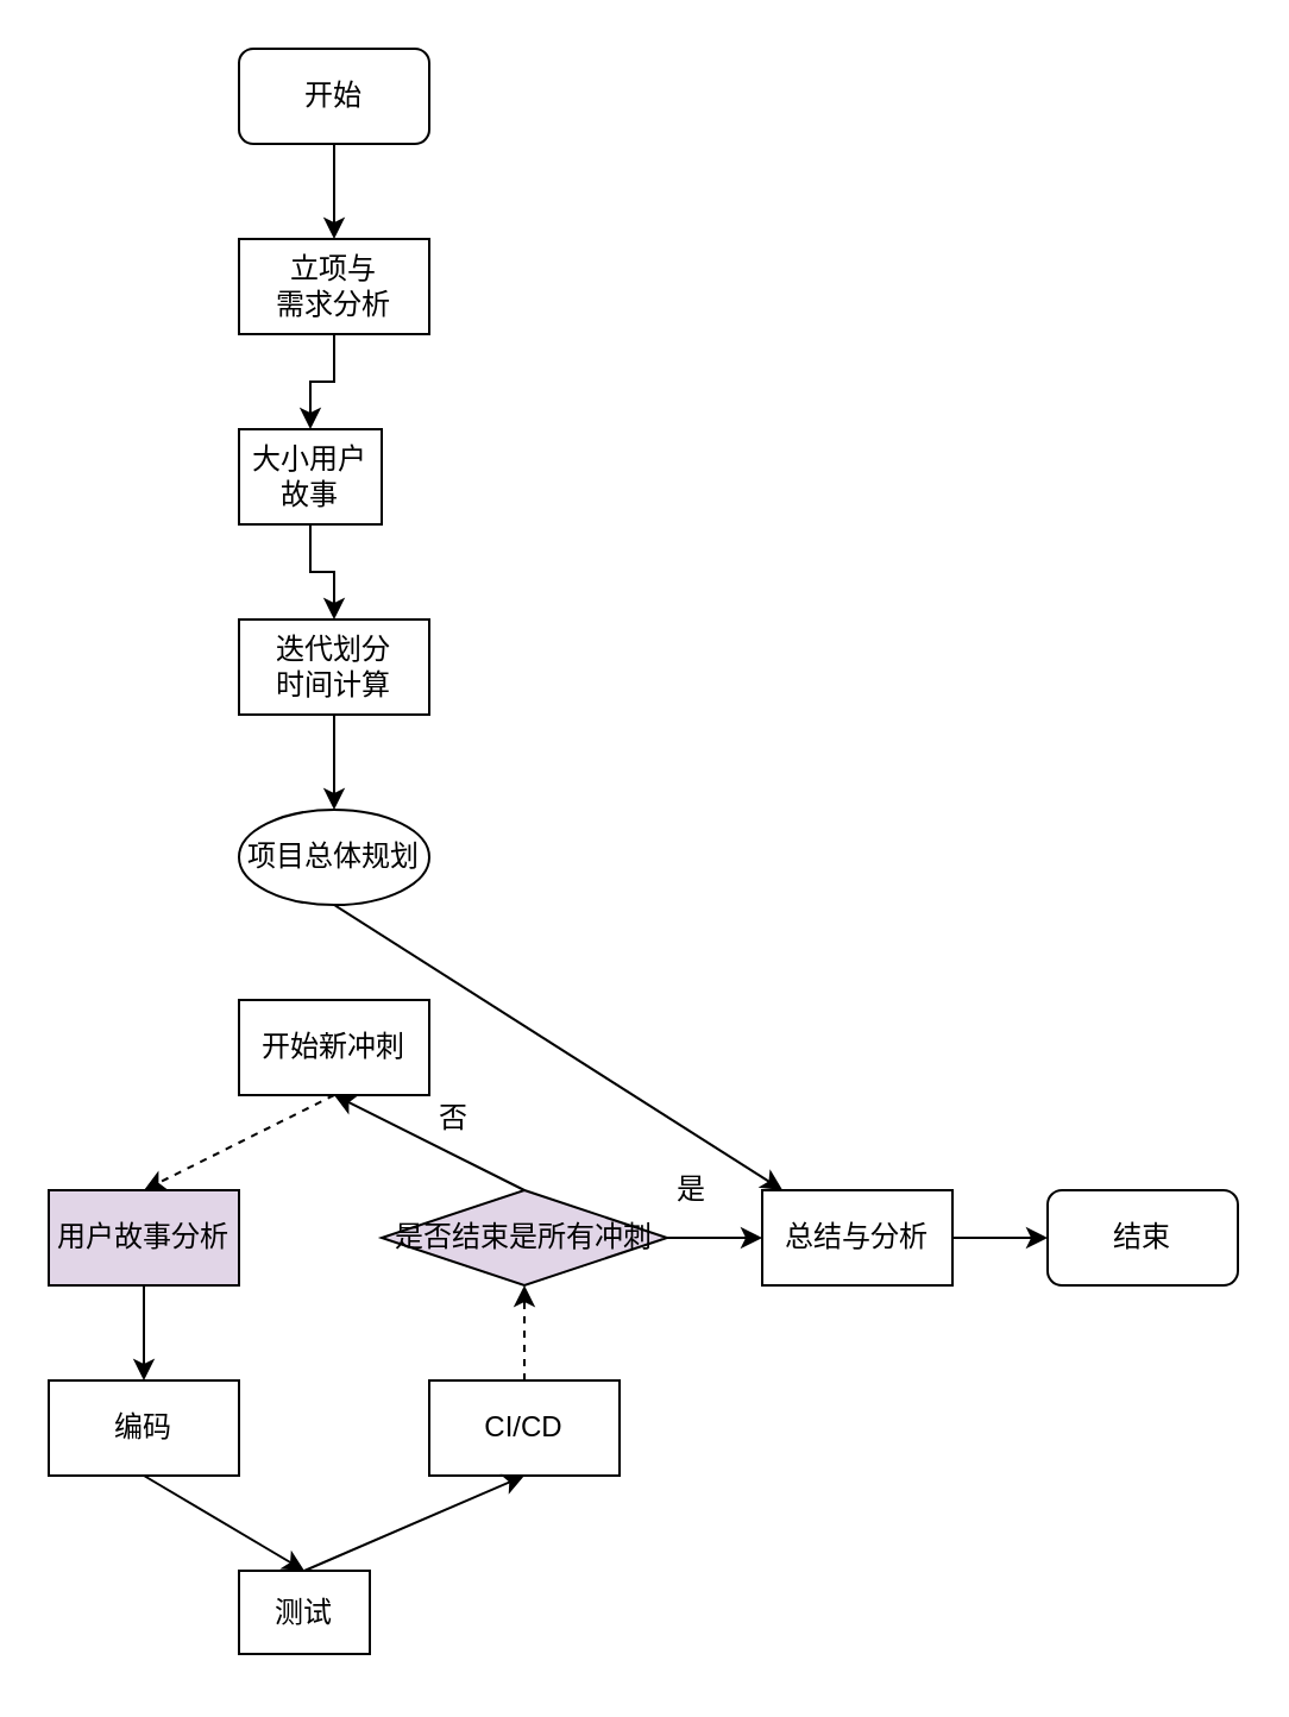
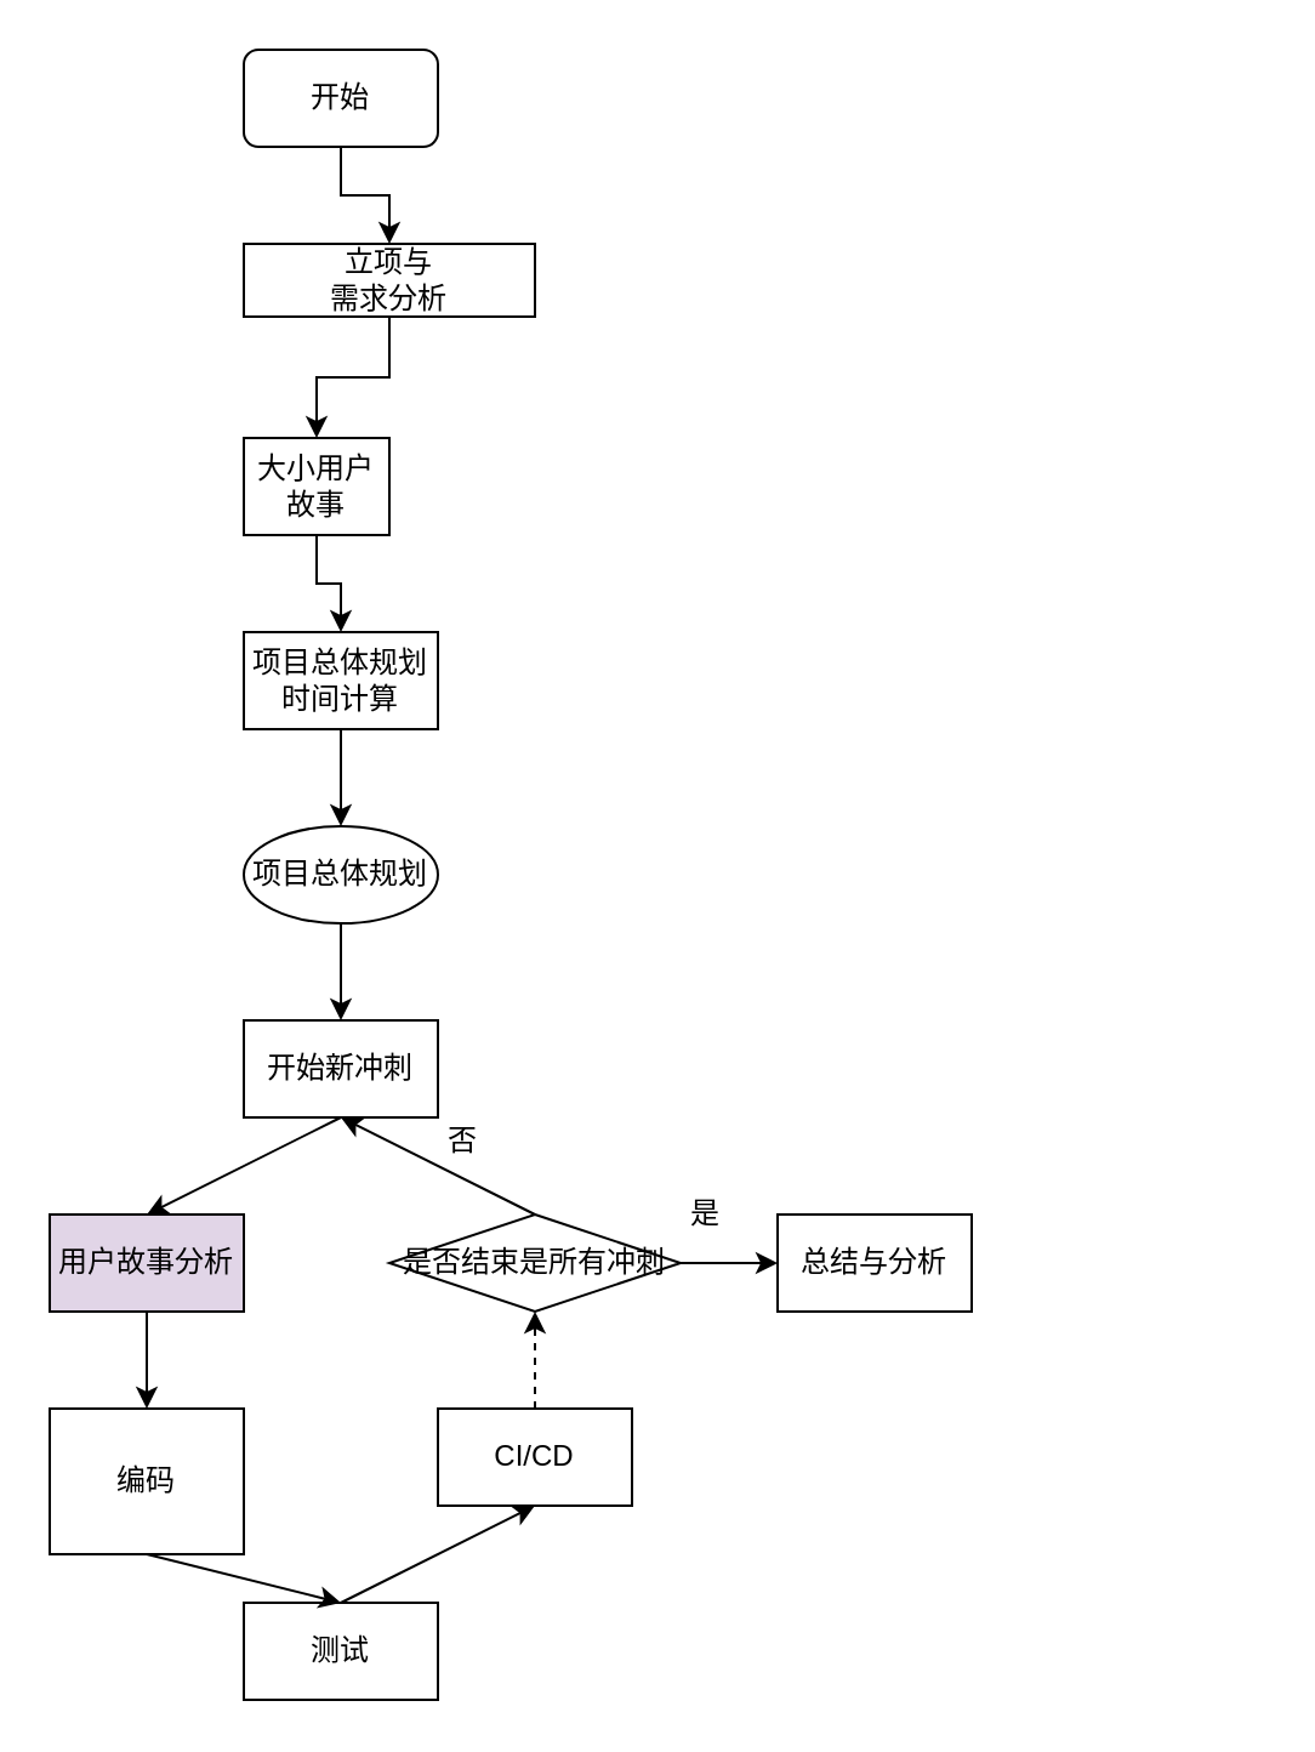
  <mxCell id="0" />
  <mxCell id="1" parent="0" />
  <mxCell id="2" value="" style="edgeStyle=orthogonalEdgeStyle;rounded=0;orthogonalLoop=1;jettySize=auto;html=1;" parent="1" source="3" target="5" edge="1"><mxGeometry relative="1" as="geometry" /></mxCell>
  <mxCell id="3" value="开始" style="rounded=1;whiteSpace=wrap;html=1;" parent="1" vertex="1"><mxGeometry x="100" y="20" width="80" height="40" as="geometry" /></mxCell>
  <mxCell id="4" value="" style="edgeStyle=orthogonalEdgeStyle;rounded=0;orthogonalLoop=1;jettySize=auto;html=1;" parent="1" source="5" target="7" edge="1"><mxGeometry relative="1" as="geometry" /></mxCell>
- <mxCell id="5" value="立项与&lt;br&gt;需求分析" style="rounded=0;whiteSpace=wrap;html=1;" parent="1" vertex="1"><mxGeometry x="100" y="100" width="80" height="40" as="geometry" /></mxCell>
+ <mxCell id="5" value="立项与&lt;br&gt;需求分析" style="rounded=0;whiteSpace=wrap;html=1;" parent="1" vertex="1"><mxGeometry x="100" y="100" width="120" height="30" as="geometry" /></mxCell>
  <mxCell id="6" value="" style="edgeStyle=orthogonalEdgeStyle;rounded=0;orthogonalLoop=1;jettySize=auto;html=1;" parent="1" source="7" target="9" edge="1"><mxGeometry relative="1" as="geometry" /></mxCell>
  <mxCell id="7" value="大小用户故事" style="rounded=0;whiteSpace=wrap;html=1;" parent="1" vertex="1"><mxGeometry x="100" y="180" width="60" height="40" as="geometry" /></mxCell>
  <mxCell id="8" value="" style="edgeStyle=orthogonalEdgeStyle;rounded=0;orthogonalLoop=1;jettySize=auto;html=1;" edge="1" parent="1" source="9" target="28"><mxGeometry relative="1" as="geometry" /></mxCell>
- <mxCell id="9" value="迭代划分&lt;br&gt;时间计算" style="rounded=0;whiteSpace=wrap;html=1;" parent="1" vertex="1"><mxGeometry x="100" y="260" width="80" height="40" as="geometry" /></mxCell>
+ <mxCell id="9" value="项目总体规划&lt;br&gt;时间计算" style="rounded=0;whiteSpace=wrap;html=1;" parent="1" vertex="1"><mxGeometry x="100" y="260" width="80" height="40" as="geometry" /></mxCell>
  <mxCell id="10" value="开始新冲刺" style="rounded=0;whiteSpace=wrap;html=1;" parent="1" vertex="1"><mxGeometry x="100" y="420" width="80" height="40" as="geometry" /></mxCell>
  <mxCell id="11" value="" style="edgeStyle=orthogonalEdgeStyle;rounded=0;orthogonalLoop=1;jettySize=auto;html=1;" parent="1" source="12" target="13" edge="1"><mxGeometry relative="1" as="geometry" /></mxCell>
  <mxCell id="12" value="用户故事分析" style="rounded=0;whiteSpace=wrap;html=1;fillColor=#e1d5e7;" parent="1" vertex="1"><mxGeometry x="20" y="500" width="80" height="40" as="geometry" /></mxCell>
- <mxCell id="13" value="编码" style="rounded=0;whiteSpace=wrap;html=1;" parent="1" vertex="1"><mxGeometry x="20" y="580" width="80" height="40" as="geometry" /></mxCell>
- <mxCell id="14" value="测试" style="rounded=0;whiteSpace=wrap;html=1;" parent="1" vertex="1"><mxGeometry x="100" y="660" width="55" height="35" as="geometry" /></mxCell>
- <mxCell id="15" value="" style="endArrow=classic;html=1;rounded=0;exitX=0.5;exitY=1;exitDx=0;exitDy=0;entryX=0.5;entryY=0;entryDx=0;entryDy=0;dashed=1;" parent="1" source="10" target="12" edge="1"><mxGeometry width="50" height="50" relative="1" as="geometry"><mxPoint x="130" y="510" as="sourcePoint" /><mxPoint x="180" y="460" as="targetPoint" /></mxGeometry></mxCell>
+ <mxCell id="13" value="编码" style="rounded=0;whiteSpace=wrap;html=1;" parent="1" vertex="1"><mxGeometry x="20" y="580" width="80" height="60" as="geometry" /></mxCell>
+ <mxCell id="14" value="测试" style="rounded=0;whiteSpace=wrap;html=1;" parent="1" vertex="1"><mxGeometry x="100" y="660" width="80" height="40" as="geometry" /></mxCell>
+ <mxCell id="15" value="" style="endArrow=classic;html=1;rounded=0;exitX=0.5;exitY=1;exitDx=0;exitDy=0;entryX=0.5;entryY=0;entryDx=0;entryDy=0;" parent="1" source="10" target="12" edge="1"><mxGeometry width="50" height="50" relative="1" as="geometry"><mxPoint x="130" y="510" as="sourcePoint" /><mxPoint x="180" y="460" as="targetPoint" /></mxGeometry></mxCell>
  <mxCell id="16" value="" style="edgeStyle=orthogonalEdgeStyle;rounded=0;orthogonalLoop=1;jettySize=auto;html=1;dashed=1;" parent="1" source="17" target="21" edge="1"><mxGeometry relative="1" as="geometry" /></mxCell>
  <mxCell id="17" value="CI/CD" style="rounded=0;whiteSpace=wrap;html=1;" parent="1" vertex="1"><mxGeometry x="180" y="580" width="80" height="40" as="geometry" /></mxCell>
  <mxCell id="18" value="" style="endArrow=classic;html=1;rounded=0;exitX=0.5;exitY=1;exitDx=0;exitDy=0;entryX=0.5;entryY=0;entryDx=0;entryDy=0;" parent="1" source="13" target="14" edge="1"><mxGeometry width="50" height="50" relative="1" as="geometry"><mxPoint x="130" y="510" as="sourcePoint" /><mxPoint x="180" y="460" as="targetPoint" /></mxGeometry></mxCell>
  <mxCell id="19" value="" style="endArrow=classic;html=1;rounded=0;exitX=0.5;exitY=0;exitDx=0;exitDy=0;entryX=0.5;entryY=1;entryDx=0;entryDy=0;" parent="1" source="14" target="17" edge="1"><mxGeometry width="50" height="50" relative="1" as="geometry"><mxPoint x="130" y="510" as="sourcePoint" /><mxPoint x="180" y="460" as="targetPoint" /></mxGeometry></mxCell>
  <mxCell id="20" value="" style="edgeStyle=orthogonalEdgeStyle;rounded=0;orthogonalLoop=1;jettySize=auto;html=1;" parent="1" source="21" edge="1"><mxGeometry relative="1" as="geometry"><mxPoint x="320" y="520" as="targetPoint" /></mxGeometry></mxCell>
- <mxCell id="21" value="是否结束是所有冲刺" style="rhombus;whiteSpace=wrap;html=1;fillColor=#e1d5e7;" parent="1" vertex="1"><mxGeometry x="160" y="500" width="120" height="40" as="geometry" /></mxCell>
+ <mxCell id="21" value="是否结束是所有冲刺" style="rhombus;whiteSpace=wrap;html=1;" parent="1" vertex="1"><mxGeometry x="160" y="500" width="120" height="40" as="geometry" /></mxCell>
  <mxCell id="22" value="" style="endArrow=classic;html=1;rounded=0;exitX=0.5;exitY=0;exitDx=0;exitDy=0;entryX=0.5;entryY=1;entryDx=0;entryDy=0;" parent="1" source="21" target="10" edge="1"><mxGeometry width="50" height="50" relative="1" as="geometry"><mxPoint x="130" y="500" as="sourcePoint" /><mxPoint x="180" y="450" as="targetPoint" /></mxGeometry></mxCell>
  <mxCell id="23" value="否" style="text;html=1;align=center;verticalAlign=middle;resizable=0;points=[];autosize=1;strokeColor=none;fillColor=none;" parent="1" vertex="1"><mxGeometry x="170" y="455" width="40" height="30" as="geometry" /></mxCell>
  <mxCell id="24" value="是" style="text;html=1;align=center;verticalAlign=middle;resizable=0;points=[];autosize=1;strokeColor=none;fillColor=none;" parent="1" vertex="1"><mxGeometry x="270" y="485" width="40" height="30" as="geometry" /></mxCell>
- <mxCell id="25" value="" style="edgeStyle=orthogonalEdgeStyle;rounded=0;orthogonalLoop=1;jettySize=auto;html=1;" parent="1" source="26" target="27" edge="1"><mxGeometry relative="1" as="geometry" /></mxCell>
  <mxCell id="26" value="总结与分析" style="rounded=0;whiteSpace=wrap;html=1;" parent="1" vertex="1"><mxGeometry x="320" y="500" width="80" height="40" as="geometry" /></mxCell>
- <mxCell id="27" value="结束" style="rounded=1;whiteSpace=wrap;html=1;" parent="1" vertex="1"><mxGeometry x="440" y="500" width="80" height="40" as="geometry" /></mxCell>
  <mxCell id="28" value="项目总体规划" style="ellipse;whiteSpace=wrap;html=1;" vertex="1" parent="1"><mxGeometry x="100" y="340" width="80" height="40" as="geometry" /></mxCell>
- <mxCell id="29" value="" style="endArrow=classic;html=1;rounded=0;exitX=0.5;exitY=1;exitDx=0;exitDy=0;" edge="1" parent="1" source="28" target="26"><mxGeometry width="50" height="50" relative="1" as="geometry"><mxPoint x="130" y="410" as="sourcePoint" /><mxPoint x="180" y="360" as="targetPoint" /></mxGeometry></mxCell>
+ <mxCell id="29" value="" style="endArrow=classic;html=1;rounded=0;exitX=0.5;exitY=1;exitDx=0;exitDy=0;entryX=0.5;entryY=0;entryDx=0;entryDy=0;" edge="1" parent="1" source="28" target="10"><mxGeometry width="50" height="50" relative="1" as="geometry"><mxPoint x="130" y="410" as="sourcePoint" /><mxPoint x="180" y="360" as="targetPoint" /></mxGeometry></mxCell>
